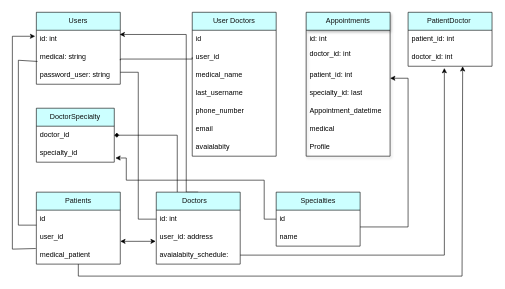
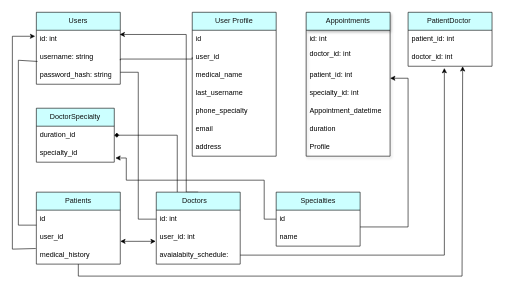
  <mxCell id="0" />
  <mxCell id="1" parent="0" />
  <mxCell id="2" value="&lt;font color=&quot;#100f0f&quot;&gt;Appointments&lt;/font&gt;" style="swimlane;fontStyle=0;childLayout=stackLayout;horizontal=1;startSize=30;horizontalStack=0;resizeParent=1;resizeParentMax=0;resizeLast=0;collapsible=1;marginBottom=0;whiteSpace=wrap;html=1;shadow=1;fillColor=#CCFFFF;" parent="1" vertex="1"><mxGeometry x="510" y="20" width="140" height="240" as="geometry"><mxRectangle x="70" y="110" width="60" height="30" as="alternateBounds" /></mxGeometry></mxCell>
  <mxCell id="3" value="id: int" style="text;strokeColor=none;fillColor=none;align=left;verticalAlign=middle;spacingLeft=4;spacingRight=4;overflow=hidden;points=[[0,0.5],[1,0.5]];portConstraint=eastwest;rotatable=0;whiteSpace=wrap;html=1;shadow=1;" parent="2" vertex="1"><mxGeometry y="30" width="140" height="30" as="geometry" /></mxCell>
  <mxCell id="4" value="doctor_id: int&lt;div&gt;&lt;br&gt;&lt;/div&gt;" style="text;strokeColor=none;fillColor=none;align=left;verticalAlign=middle;spacingLeft=4;spacingRight=4;overflow=hidden;points=[[0,0.5],[1,0.5]];portConstraint=eastwest;rotatable=0;whiteSpace=wrap;html=1;shadow=1;" parent="2" vertex="1"><mxGeometry y="60" width="140" height="30" as="geometry" /></mxCell>
  <mxCell id="5" value="patient_id: int" style="text;strokeColor=none;fillColor=none;align=left;verticalAlign=middle;spacingLeft=4;spacingRight=4;overflow=hidden;points=[[0,0.5],[1,0.5]];portConstraint=eastwest;rotatable=0;whiteSpace=wrap;html=1;shadow=1;" parent="2" vertex="1"><mxGeometry y="90" width="140" height="30" as="geometry" /></mxCell>
- <mxCell id="6" value="&lt;div&gt;specialty_id: last&lt;/div&gt;" style="text;strokeColor=none;fillColor=none;align=left;verticalAlign=middle;spacingLeft=4;spacingRight=4;overflow=hidden;points=[[0,0.5],[1,0.5]];portConstraint=eastwest;rotatable=0;whiteSpace=wrap;html=1;shadow=1;" parent="2" vertex="1"><mxGeometry y="120" width="140" height="30" as="geometry" /></mxCell>
+ <mxCell id="6" value="&lt;div&gt;specialty_id: int&lt;/div&gt;" style="text;strokeColor=none;fillColor=none;align=left;verticalAlign=middle;spacingLeft=4;spacingRight=4;overflow=hidden;points=[[0,0.5],[1,0.5]];portConstraint=eastwest;rotatable=0;whiteSpace=wrap;html=1;shadow=1;" parent="2" vertex="1"><mxGeometry y="120" width="140" height="30" as="geometry" /></mxCell>
  <mxCell id="7" value="Appointment_datetime" style="text;strokeColor=none;fillColor=none;align=left;verticalAlign=middle;spacingLeft=4;spacingRight=4;overflow=hidden;points=[[0,0.5],[1,0.5]];portConstraint=eastwest;rotatable=0;whiteSpace=wrap;html=1;shadow=1;" parent="2" vertex="1"><mxGeometry y="150" width="140" height="30" as="geometry" /></mxCell>
- <mxCell id="8" value="medical&amp;nbsp;" style="text;strokeColor=none;fillColor=none;align=left;verticalAlign=middle;spacingLeft=4;spacingRight=4;overflow=hidden;points=[[0,0.5],[1,0.5]];portConstraint=eastwest;rotatable=0;whiteSpace=wrap;html=1;shadow=1;" parent="2" vertex="1"><mxGeometry y="180" width="140" height="30" as="geometry" /></mxCell>
+ <mxCell id="8" value="duration&amp;nbsp;" style="text;strokeColor=none;fillColor=none;align=left;verticalAlign=middle;spacingLeft=4;spacingRight=4;overflow=hidden;points=[[0,0.5],[1,0.5]];portConstraint=eastwest;rotatable=0;whiteSpace=wrap;html=1;shadow=1;" parent="2" vertex="1"><mxGeometry y="180" width="140" height="30" as="geometry" /></mxCell>
  <mxCell id="9" value="Profile&amp;nbsp;" style="text;strokeColor=none;fillColor=none;align=left;verticalAlign=middle;spacingLeft=4;spacingRight=4;overflow=hidden;points=[[0,0.5],[1,0.5]];portConstraint=eastwest;rotatable=0;whiteSpace=wrap;html=1;" parent="2" vertex="1"><mxGeometry y="210" width="140" height="30" as="geometry" /></mxCell>
  <mxCell id="10" style="edgeStyle=orthogonalEdgeStyle;rounded=0;orthogonalLoop=1;jettySize=auto;html=1;exitX=0.25;exitY=0;exitDx=0;exitDy=0;entryX=1;entryY=0.5;entryDx=0;entryDy=0;endArrow=diamond;" parent="1" source="12" target="39" edge="1"><mxGeometry relative="1" as="geometry" /></mxCell>
  <mxCell id="11" style="edgeStyle=orthogonalEdgeStyle;rounded=0;orthogonalLoop=1;jettySize=auto;html=1;exitX=0.5;exitY=0;exitDx=0;exitDy=0;entryX=0.993;entryY=0.233;entryDx=0;entryDy=0;entryPerimeter=0;" parent="1" source="12" target="24" edge="1"><mxGeometry relative="1" as="geometry"><mxPoint x="210" y="60" as="targetPoint" /><Array as="points"><mxPoint x="310" y="320" /><mxPoint x="310" y="57" /></Array></mxGeometry></mxCell>
  <mxCell id="12" value="&lt;font color=&quot;#100f0f&quot;&gt;Doctors&lt;span style=&quot;white-space: pre;&quot;&gt;&#09;&lt;/span&gt;&lt;/font&gt;" style="swimlane;fontStyle=0;childLayout=stackLayout;horizontal=1;startSize=30;horizontalStack=0;resizeParent=1;resizeParentMax=0;resizeLast=0;collapsible=1;marginBottom=0;whiteSpace=wrap;html=1;fillColor=#CCFFFF;" parent="1" vertex="1"><mxGeometry x="260" y="320" width="140" height="120" as="geometry"><mxRectangle x="70" y="110" width="60" height="30" as="alternateBounds" /></mxGeometry></mxCell>
  <mxCell id="13" value="id: int" style="text;strokeColor=none;fillColor=none;align=left;verticalAlign=middle;spacingLeft=4;spacingRight=4;overflow=hidden;points=[[0,0.5],[1,0.5]];portConstraint=eastwest;rotatable=0;whiteSpace=wrap;html=1;" parent="12" vertex="1"><mxGeometry y="30" width="140" height="30" as="geometry" /></mxCell>
- <mxCell id="14" value="user_id: address" style="text;strokeColor=none;fillColor=none;align=left;verticalAlign=middle;spacingLeft=4;spacingRight=4;overflow=hidden;points=[[0,0.5],[1,0.5]];portConstraint=eastwest;rotatable=0;whiteSpace=wrap;html=1;" parent="12" vertex="1"><mxGeometry y="60" width="140" height="30" as="geometry" /></mxCell>
+ <mxCell id="14" value="user_id: int" style="text;strokeColor=none;fillColor=none;align=left;verticalAlign=middle;spacingLeft=4;spacingRight=4;overflow=hidden;points=[[0,0.5],[1,0.5]];portConstraint=eastwest;rotatable=0;whiteSpace=wrap;html=1;" parent="12" vertex="1"><mxGeometry y="60" width="140" height="30" as="geometry" /></mxCell>
  <mxCell id="15" value="avaialabity_schedule:&amp;nbsp;" style="text;strokeColor=none;fillColor=none;align=left;verticalAlign=middle;spacingLeft=4;spacingRight=4;overflow=hidden;points=[[0,0.5],[1,0.5]];portConstraint=eastwest;rotatable=0;whiteSpace=wrap;html=1;" parent="12" vertex="1"><mxGeometry y="90" width="140" height="30" as="geometry" /></mxCell>
  <mxCell id="16" value="&lt;font color=&quot;#100f0f&quot;&gt;Patients&lt;/font&gt;" style="swimlane;fontStyle=0;childLayout=stackLayout;horizontal=1;startSize=30;horizontalStack=0;resizeParent=1;resizeParentMax=0;resizeLast=0;collapsible=1;marginBottom=0;whiteSpace=wrap;html=1;fillColor=#CCFFFF;" parent="1" vertex="1"><mxGeometry x="60" y="320" width="140" height="120" as="geometry"><mxRectangle x="70" y="110" width="60" height="30" as="alternateBounds" /></mxGeometry></mxCell>
  <mxCell id="17" value="id" style="text;strokeColor=none;fillColor=none;align=left;verticalAlign=middle;spacingLeft=4;spacingRight=4;overflow=hidden;points=[[0,0.5],[1,0.5]];portConstraint=eastwest;rotatable=0;whiteSpace=wrap;html=1;" parent="16" vertex="1"><mxGeometry y="30" width="140" height="30" as="geometry" /></mxCell>
  <mxCell id="18" value="user_id" style="text;strokeColor=none;fillColor=none;align=left;verticalAlign=middle;spacingLeft=4;spacingRight=4;overflow=hidden;points=[[0,0.5],[1,0.5]];portConstraint=eastwest;rotatable=0;whiteSpace=wrap;html=1;" parent="16" vertex="1"><mxGeometry y="60" width="140" height="30" as="geometry" /></mxCell>
- <mxCell id="19" value="medical_patient&amp;nbsp;" style="text;strokeColor=none;fillColor=none;align=left;verticalAlign=middle;spacingLeft=4;spacingRight=4;overflow=hidden;points=[[0,0.5],[1,0.5]];portConstraint=eastwest;rotatable=0;whiteSpace=wrap;html=1;" parent="16" vertex="1"><mxGeometry y="90" width="140" height="30" as="geometry" /></mxCell>
+ <mxCell id="19" value="medical_history&amp;nbsp;" style="text;strokeColor=none;fillColor=none;align=left;verticalAlign=middle;spacingLeft=4;spacingRight=4;overflow=hidden;points=[[0,0.5],[1,0.5]];portConstraint=eastwest;rotatable=0;whiteSpace=wrap;html=1;" parent="16" vertex="1"><mxGeometry y="90" width="140" height="30" as="geometry" /></mxCell>
  <mxCell id="20" value="&lt;font color=&quot;#100f0f&quot;&gt;Specialties&lt;/font&gt;" style="swimlane;fontStyle=0;childLayout=stackLayout;horizontal=1;startSize=30;horizontalStack=0;resizeParent=1;resizeParentMax=0;resizeLast=0;collapsible=1;marginBottom=0;whiteSpace=wrap;html=1;fillColor=#CCFFFF;" parent="1" vertex="1"><mxGeometry x="460" y="320" width="140" height="90" as="geometry"><mxRectangle x="70" y="110" width="60" height="30" as="alternateBounds" /></mxGeometry></mxCell>
  <mxCell id="21" value="id" style="text;strokeColor=none;fillColor=none;align=left;verticalAlign=middle;spacingLeft=4;spacingRight=4;overflow=hidden;points=[[0,0.5],[1,0.5]];portConstraint=eastwest;rotatable=0;whiteSpace=wrap;html=1;" parent="20" vertex="1"><mxGeometry y="30" width="140" height="30" as="geometry" /></mxCell>
  <mxCell id="22" value="name" style="text;strokeColor=none;fillColor=none;align=left;verticalAlign=middle;spacingLeft=4;spacingRight=4;overflow=hidden;points=[[0,0.5],[1,0.5]];portConstraint=eastwest;rotatable=0;whiteSpace=wrap;html=1;" parent="20" vertex="1"><mxGeometry y="60" width="140" height="30" as="geometry" /></mxCell>
  <mxCell id="23" value="&lt;font color=&quot;#100f0f&quot;&gt;Users&lt;/font&gt;" style="swimlane;fontStyle=0;childLayout=stackLayout;horizontal=1;startSize=30;horizontalStack=0;resizeParent=1;resizeParentMax=0;resizeLast=0;collapsible=1;marginBottom=0;whiteSpace=wrap;html=1;fillColor=#CCFFFF;" parent="1" vertex="1"><mxGeometry x="60" y="20" width="140" height="120" as="geometry"><mxRectangle x="70" y="110" width="60" height="30" as="alternateBounds" /></mxGeometry></mxCell>
  <mxCell id="24" value="id: int" style="text;strokeColor=none;fillColor=none;align=left;verticalAlign=middle;spacingLeft=4;spacingRight=4;overflow=hidden;points=[[0,0.5],[1,0.5]];portConstraint=eastwest;rotatable=0;whiteSpace=wrap;html=1;" parent="23" vertex="1"><mxGeometry y="30" width="140" height="30" as="geometry" /></mxCell>
- <mxCell id="25" value="medical: string" style="text;strokeColor=none;fillColor=none;align=left;verticalAlign=middle;spacingLeft=4;spacingRight=4;overflow=hidden;points=[[0,0.5],[1,0.5]];portConstraint=eastwest;rotatable=0;whiteSpace=wrap;html=1;" parent="23" vertex="1"><mxGeometry y="60" width="140" height="30" as="geometry" /></mxCell>
- <mxCell id="26" value="password_user: string" style="text;strokeColor=none;fillColor=none;align=left;verticalAlign=middle;spacingLeft=4;spacingRight=4;overflow=hidden;points=[[0,0.5],[1,0.5]];portConstraint=eastwest;rotatable=0;whiteSpace=wrap;html=1;" parent="23" vertex="1"><mxGeometry y="90" width="140" height="30" as="geometry" /></mxCell>
- <mxCell id="27" value="&lt;font color=&quot;#100f0f&quot;&gt;User Doctors&lt;/font&gt;" style="swimlane;fontStyle=0;childLayout=stackLayout;horizontal=1;startSize=30;horizontalStack=0;resizeParent=1;resizeParentMax=0;resizeLast=0;collapsible=1;marginBottom=0;whiteSpace=wrap;html=1;fillColor=#CCFFFF;" parent="1" vertex="1"><mxGeometry x="320" y="20" width="140" height="240" as="geometry"><mxRectangle x="70" y="110" width="60" height="30" as="alternateBounds" /></mxGeometry></mxCell>
+ <mxCell id="25" value="username: string" style="text;strokeColor=none;fillColor=none;align=left;verticalAlign=middle;spacingLeft=4;spacingRight=4;overflow=hidden;points=[[0,0.5],[1,0.5]];portConstraint=eastwest;rotatable=0;whiteSpace=wrap;html=1;" parent="23" vertex="1"><mxGeometry y="60" width="140" height="30" as="geometry" /></mxCell>
+ <mxCell id="26" value="password_hash: string" style="text;strokeColor=none;fillColor=none;align=left;verticalAlign=middle;spacingLeft=4;spacingRight=4;overflow=hidden;points=[[0,0.5],[1,0.5]];portConstraint=eastwest;rotatable=0;whiteSpace=wrap;html=1;" parent="23" vertex="1"><mxGeometry y="90" width="140" height="30" as="geometry" /></mxCell>
+ <mxCell id="27" value="&lt;font color=&quot;#100f0f&quot;&gt;User Profile&lt;/font&gt;" style="swimlane;fontStyle=0;childLayout=stackLayout;horizontal=1;startSize=30;horizontalStack=0;resizeParent=1;resizeParentMax=0;resizeLast=0;collapsible=1;marginBottom=0;whiteSpace=wrap;html=1;fillColor=#CCFFFF;" parent="1" vertex="1"><mxGeometry x="320" y="20" width="140" height="240" as="geometry"><mxRectangle x="70" y="110" width="60" height="30" as="alternateBounds" /></mxGeometry></mxCell>
  <mxCell id="28" value="id" style="text;strokeColor=none;fillColor=none;align=left;verticalAlign=middle;spacingLeft=4;spacingRight=4;overflow=hidden;points=[[0,0.5],[1,0.5]];portConstraint=eastwest;rotatable=0;whiteSpace=wrap;html=1;" parent="27" vertex="1"><mxGeometry y="30" width="140" height="30" as="geometry" /></mxCell>
  <mxCell id="29" value="user_id" style="text;strokeColor=none;fillColor=none;align=left;verticalAlign=middle;spacingLeft=4;spacingRight=4;overflow=hidden;points=[[0,0.5],[1,0.5]];portConstraint=eastwest;rotatable=0;whiteSpace=wrap;html=1;" parent="27" vertex="1"><mxGeometry y="60" width="140" height="30" as="geometry" /></mxCell>
  <mxCell id="30" value="medical_name" style="text;strokeColor=none;fillColor=none;align=left;verticalAlign=middle;spacingLeft=4;spacingRight=4;overflow=hidden;points=[[0,0.5],[1,0.5]];portConstraint=eastwest;rotatable=0;whiteSpace=wrap;html=1;" parent="27" vertex="1"><mxGeometry y="90" width="140" height="30" as="geometry" /></mxCell>
  <mxCell id="31" value="last_username" style="text;strokeColor=none;fillColor=none;align=left;verticalAlign=middle;spacingLeft=4;spacingRight=4;overflow=hidden;points=[[0,0.5],[1,0.5]];portConstraint=eastwest;rotatable=0;whiteSpace=wrap;html=1;" parent="27" vertex="1"><mxGeometry y="120" width="140" height="30" as="geometry" /></mxCell>
- <mxCell id="32" value="phone_number" style="text;strokeColor=none;fillColor=none;align=left;verticalAlign=middle;spacingLeft=4;spacingRight=4;overflow=hidden;points=[[0,0.5],[1,0.5]];portConstraint=eastwest;rotatable=0;whiteSpace=wrap;html=1;" parent="27" vertex="1"><mxGeometry y="150" width="140" height="30" as="geometry" /></mxCell>
+ <mxCell id="32" value="phone_specialty" style="text;strokeColor=none;fillColor=none;align=left;verticalAlign=middle;spacingLeft=4;spacingRight=4;overflow=hidden;points=[[0,0.5],[1,0.5]];portConstraint=eastwest;rotatable=0;whiteSpace=wrap;html=1;" parent="27" vertex="1"><mxGeometry y="150" width="140" height="30" as="geometry" /></mxCell>
  <mxCell id="33" value="email" style="text;strokeColor=none;fillColor=none;align=left;verticalAlign=middle;spacingLeft=4;spacingRight=4;overflow=hidden;points=[[0,0.5],[1,0.5]];portConstraint=eastwest;rotatable=0;whiteSpace=wrap;html=1;" parent="27" vertex="1"><mxGeometry y="180" width="140" height="30" as="geometry" /></mxCell>
- <mxCell id="34" value="avaialabity" style="text;strokeColor=none;fillColor=none;align=left;verticalAlign=middle;spacingLeft=4;spacingRight=4;overflow=hidden;points=[[0,0.5],[1,0.5]];portConstraint=eastwest;rotatable=0;whiteSpace=wrap;html=1;" parent="27" vertex="1"><mxGeometry y="210" width="140" height="30" as="geometry" /></mxCell>
+ <mxCell id="34" value="address" style="text;strokeColor=none;fillColor=none;align=left;verticalAlign=middle;spacingLeft=4;spacingRight=4;overflow=hidden;points=[[0,0.5],[1,0.5]];portConstraint=eastwest;rotatable=0;whiteSpace=wrap;html=1;" parent="27" vertex="1"><mxGeometry y="210" width="140" height="30" as="geometry" /></mxCell>
  <mxCell id="35" value="&lt;font color=&quot;#100f0f&quot;&gt;PatientDoctor&amp;nbsp;&lt;/font&gt;" style="swimlane;fontStyle=0;childLayout=stackLayout;horizontal=1;startSize=30;horizontalStack=0;resizeParent=1;resizeParentMax=0;resizeLast=0;collapsible=1;marginBottom=0;whiteSpace=wrap;html=1;fillColor=#CCFFFF;" parent="1" vertex="1"><mxGeometry x="680" y="20" width="140" height="90" as="geometry"><mxRectangle x="70" y="110" width="60" height="30" as="alternateBounds" /></mxGeometry></mxCell>
  <mxCell id="36" value="patient_id: int" style="text;strokeColor=none;fillColor=none;align=left;verticalAlign=middle;spacingLeft=4;spacingRight=4;overflow=hidden;points=[[0,0.5],[1,0.5]];portConstraint=eastwest;rotatable=0;whiteSpace=wrap;html=1;" parent="35" vertex="1"><mxGeometry y="30" width="140" height="30" as="geometry" /></mxCell>
  <mxCell id="37" value="doctor_id: int" style="text;strokeColor=none;fillColor=none;align=left;verticalAlign=middle;spacingLeft=4;spacingRight=4;overflow=hidden;points=[[0,0.5],[1,0.5]];portConstraint=eastwest;rotatable=0;whiteSpace=wrap;html=1;" parent="35" vertex="1"><mxGeometry y="60" width="140" height="30" as="geometry" /></mxCell>
  <mxCell id="38" value="&lt;font color=&quot;#100f0f&quot;&gt;DoctorSpecialty&lt;/font&gt;" style="swimlane;fontStyle=0;childLayout=stackLayout;horizontal=1;startSize=30;horizontalStack=0;resizeParent=1;resizeParentMax=0;resizeLast=0;collapsible=1;marginBottom=0;whiteSpace=wrap;html=1;fillColor=#CCFFFF;" parent="1" vertex="1"><mxGeometry x="60" y="180" width="130" height="90" as="geometry"><mxRectangle x="70" y="110" width="60" height="30" as="alternateBounds" /></mxGeometry></mxCell>
- <mxCell id="39" value="doctor_id" style="text;strokeColor=none;fillColor=none;align=left;verticalAlign=middle;spacingLeft=4;spacingRight=4;overflow=hidden;points=[[0,0.5],[1,0.5]];portConstraint=eastwest;rotatable=0;whiteSpace=wrap;html=1;" parent="38" vertex="1"><mxGeometry y="30" width="130" height="30" as="geometry" /></mxCell>
+ <mxCell id="39" value="duration_id" style="text;strokeColor=none;fillColor=none;align=left;verticalAlign=middle;spacingLeft=4;spacingRight=4;overflow=hidden;points=[[0,0.5],[1,0.5]];portConstraint=eastwest;rotatable=0;whiteSpace=wrap;html=1;" parent="38" vertex="1"><mxGeometry y="30" width="130" height="30" as="geometry" /></mxCell>
  <mxCell id="40" value="specialty_id" style="text;strokeColor=none;fillColor=none;align=left;verticalAlign=middle;spacingLeft=4;spacingRight=4;overflow=hidden;points=[[0,0.5],[1,0.5]];portConstraint=eastwest;rotatable=0;whiteSpace=wrap;html=1;" parent="38" vertex="1"><mxGeometry y="60" width="130" height="30" as="geometry" /></mxCell>
  <mxCell id="41" value="" style="endArrow=none;html=1;rounded=0;edgeStyle=elbowEdgeStyle;elbow=vertical;entryX=0;entryY=0.5;entryDx=0;entryDy=0;" parent="1" target="29" edge="1"><mxGeometry width="50" height="50" relative="1" as="geometry"><mxPoint x="200" y="100" as="sourcePoint" /><mxPoint x="259" y="100" as="targetPoint" /></mxGeometry></mxCell>
  <mxCell id="42" value="" style="endArrow=none;html=1;rounded=0;" parent="1" edge="1"><mxGeometry width="50" height="50" relative="1" as="geometry"><mxPoint x="200" y="120" as="sourcePoint" /><mxPoint x="230" y="120" as="targetPoint" /></mxGeometry></mxCell>
  <mxCell id="43" value="" style="endArrow=none;html=1;rounded=0;exitX=0;exitY=0.5;exitDx=0;exitDy=0;" parent="1" source="13" edge="1"><mxGeometry width="50" height="50" relative="1" as="geometry"><mxPoint x="262" y="358" as="sourcePoint" /><mxPoint x="230" y="120" as="targetPoint" /><Array as="points"><mxPoint x="230" y="365" /><mxPoint x="230" y="230" /></Array></mxGeometry></mxCell>
  <mxCell id="44" style="edgeStyle=orthogonalEdgeStyle;rounded=0;orthogonalLoop=1;jettySize=auto;html=1;exitX=0;exitY=0.5;exitDx=0;exitDy=0;entryX=1.014;entryY=0.767;entryDx=0;entryDy=0;entryPerimeter=0;" parent="1" source="21" target="40" edge="1"><mxGeometry relative="1" as="geometry"><Array as="points"><mxPoint x="440" y="365" /><mxPoint x="440" y="300" /><mxPoint x="210" y="300" /><mxPoint x="210" y="263" /></Array></mxGeometry></mxCell>
  <mxCell id="45" value="" style="endArrow=none;html=1;rounded=0;exitX=0;exitY=0.5;exitDx=0;exitDy=0;" parent="1" edge="1"><mxGeometry width="50" height="50" relative="1" as="geometry"><mxPoint x="60" y="375" as="sourcePoint" /><mxPoint x="30" y="100" as="targetPoint" /><Array as="points"><mxPoint x="30" y="375" /><mxPoint x="30" y="240" /></Array></mxGeometry></mxCell>
  <mxCell id="46" value="" style="endArrow=none;html=1;rounded=0;entryX=0.014;entryY=0.733;entryDx=0;entryDy=0;entryPerimeter=0;" parent="1" target="25" edge="1"><mxGeometry width="50" height="50" relative="1" as="geometry"><mxPoint x="30" y="100" as="sourcePoint" /><mxPoint x="480" y="260" as="targetPoint" /></mxGeometry></mxCell>
  <mxCell id="47" value="" style="endArrow=none;html=1;rounded=0;exitX=-0.007;exitY=0.133;exitDx=0;exitDy=0;exitPerimeter=0;" parent="1" source="19" edge="1"><mxGeometry width="50" height="50" relative="1" as="geometry"><mxPoint x="50" y="415" as="sourcePoint" /><mxPoint x="20" y="60" as="targetPoint" /><Array as="points"><mxPoint x="20" y="415" /></Array></mxGeometry></mxCell>
  <mxCell id="48" value="" style="endArrow=classic;html=1;rounded=0;" parent="1" edge="1"><mxGeometry width="50" height="50" relative="1" as="geometry"><mxPoint x="20" y="60" as="sourcePoint" /><mxPoint x="58" y="60" as="targetPoint" /></mxGeometry></mxCell>
  <mxCell id="49" value="" style="endArrow=classic;startArrow=classic;html=1;rounded=0;entryX=-0.007;entryY=0.733;entryDx=0;entryDy=0;entryPerimeter=0;" parent="1" target="14" edge="1"><mxGeometry width="50" height="50" relative="1" as="geometry"><mxPoint x="200" y="402" as="sourcePoint" /><mxPoint x="250" y="350" as="targetPoint" /></mxGeometry></mxCell>
  <mxCell id="50" style="edgeStyle=orthogonalEdgeStyle;rounded=0;orthogonalLoop=1;jettySize=auto;html=1;exitX=1;exitY=0.5;exitDx=0;exitDy=0;entryX=0.993;entryY=0.233;entryDx=0;entryDy=0;entryPerimeter=0;" parent="1" edge="1"><mxGeometry relative="1" as="geometry"><mxPoint x="650" y="130" as="targetPoint" /><mxPoint x="600" y="378" as="sourcePoint" /><Array as="points"><mxPoint x="680" y="378" /><mxPoint x="680" y="130" /></Array></mxGeometry></mxCell>
  <mxCell id="51" style="edgeStyle=orthogonalEdgeStyle;rounded=0;orthogonalLoop=1;jettySize=auto;html=1;entryX=0.65;entryY=1;entryDx=0;entryDy=0;entryPerimeter=0;" parent="1" source="19" target="37" edge="1"><mxGeometry relative="1" as="geometry"><mxPoint x="770" y="122" as="targetPoint" /><Array as="points"><mxPoint x="130" y="460" /><mxPoint x="770" y="460" /></Array></mxGeometry></mxCell>
  <mxCell id="52" value="" style="edgeStyle=orthogonalEdgeStyle;rounded=0;orthogonalLoop=1;jettySize=auto;html=1;entryX=0.432;entryY=1.1;entryDx=0;entryDy=0;entryPerimeter=0;" parent="1" source="15" target="37" edge="1"><mxGeometry relative="1" as="geometry"><Array as="points"><mxPoint x="741" y="425" /></Array></mxGeometry></mxCell>
